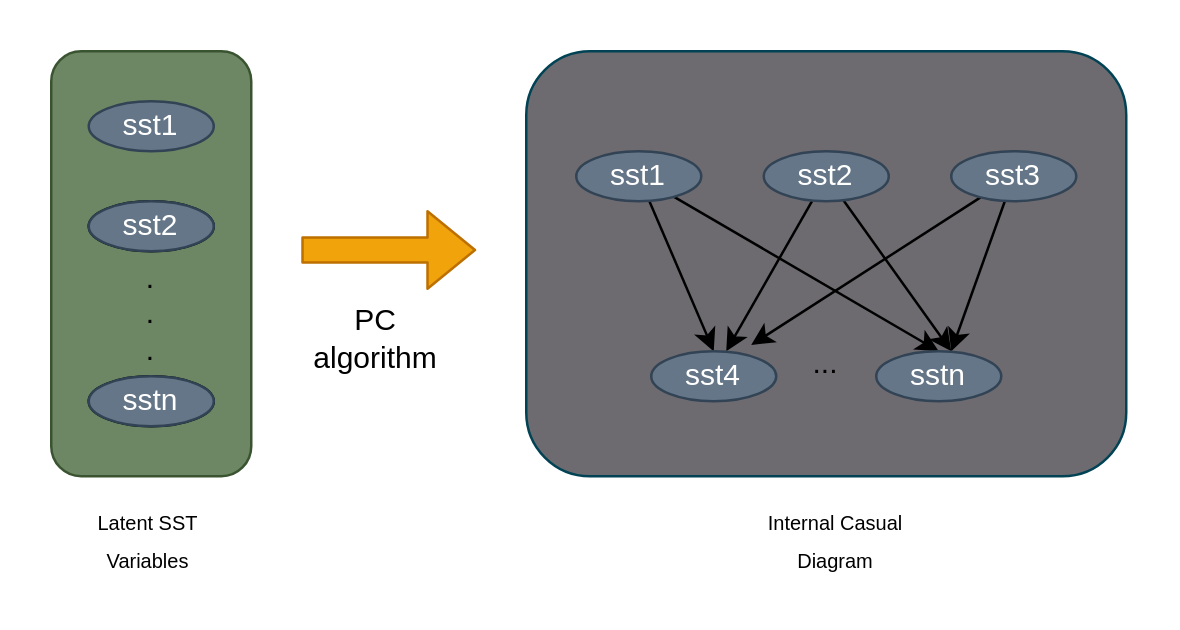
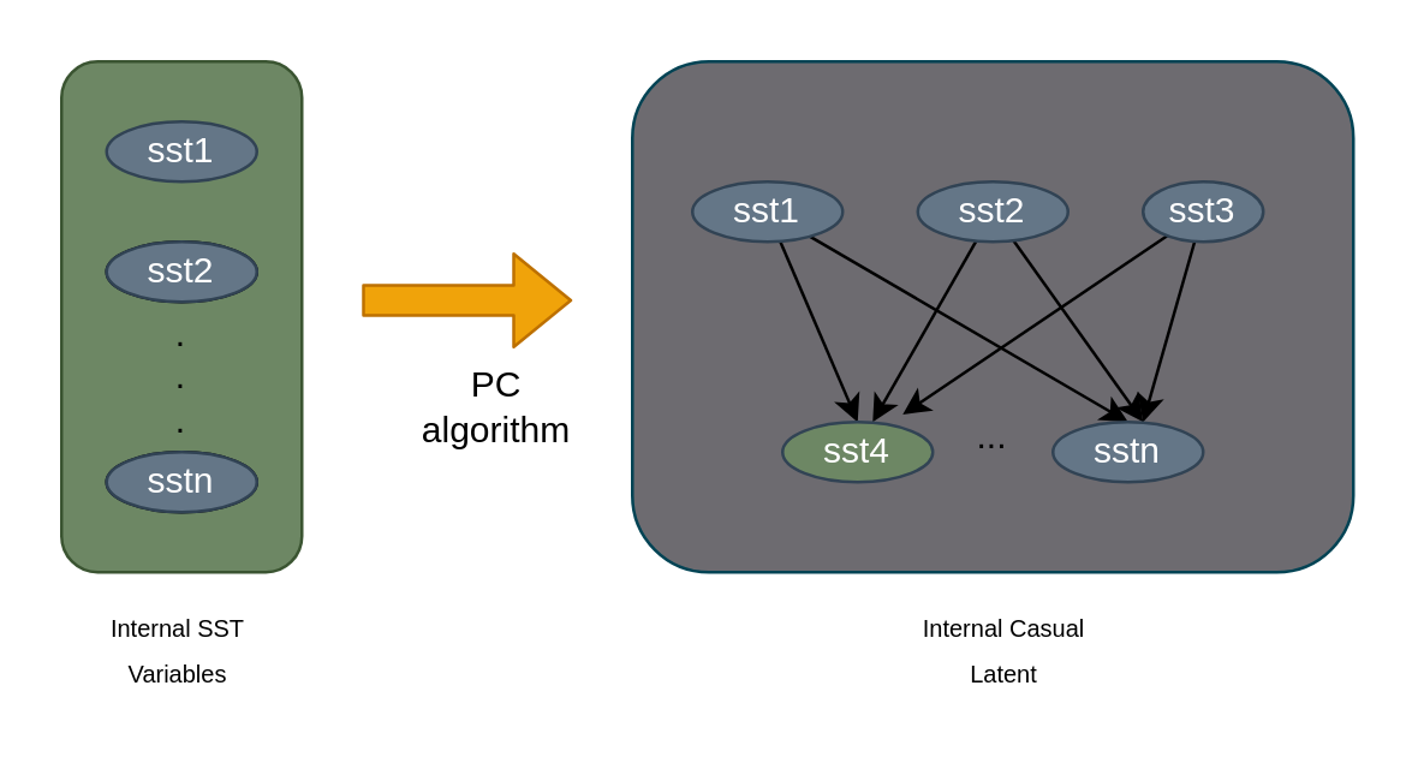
  <mxCell id="0" />
  <mxCell id="1" parent="0" />
  <mxCell id="2" value="" style="rounded=1;whiteSpace=wrap;html=1;fillColor=#6d8764;fontColor=#ffffff;strokeColor=#3A5431;" parent="1" vertex="1"><mxGeometry x="20" y="20" width="80" height="170" as="geometry" /></mxCell>
  <mxCell id="3" value="" style="shape=flexArrow;endArrow=classic;html=1;fillColor=#f0a30a;strokeColor=#BD7000;" parent="1" edge="1"><mxGeometry width="50" height="50" relative="1" as="geometry"><mxPoint x="120" y="99.5" as="sourcePoint" /><mxPoint x="190" y="99.5" as="targetPoint" /></mxGeometry></mxCell>
- <mxCell id="4" value="PC algorithm" style="text;html=1;strokeColor=none;fillColor=none;align=center;verticalAlign=middle;whiteSpace=wrap;rounded=0;" parent="1" vertex="1"><mxGeometry x="120" y="120" width="60" height="30" as="geometry" /></mxCell>
- <mxCell id="5" value="&lt;font style=&quot;font-size: 8px;&quot;&gt;Latent SST Variables&lt;/font&gt;" style="text;html=1;strokeColor=none;fillColor=none;align=center;verticalAlign=middle;whiteSpace=wrap;rounded=0;" parent="1" vertex="1"><mxGeometry x="35" y="200" width="47.5" height="30" as="geometry" /></mxCell>
+ <mxCell id="4" value="PC algorithm" style="text;html=1;strokeColor=none;fillColor=none;align=center;verticalAlign=middle;whiteSpace=wrap;rounded=0;" parent="1" vertex="1"><mxGeometry x="135" y="120" width="60" height="30" as="geometry" /></mxCell>
+ <mxCell id="5" value="&lt;font style=&quot;font-size: 8px;&quot;&gt;Internal SST Variables&lt;/font&gt;" style="text;html=1;strokeColor=none;fillColor=none;align=center;verticalAlign=middle;whiteSpace=wrap;rounded=0;" parent="1" vertex="1"><mxGeometry x="35" y="200" width="47.5" height="30" as="geometry" /></mxCell>
  <mxCell id="6" value="" style="rounded=1;whiteSpace=wrap;html=1;fillColor=#6D6B70;fontColor=#ffffff;strokeColor=#014354;" parent="1" vertex="1"><mxGeometry x="210" y="20" width="240" height="170" as="geometry" /></mxCell>
  <mxCell id="7" style="edgeStyle=none;html=1;entryX=0.5;entryY=0;entryDx=0;entryDy=0;" parent="1" source="9" target="17" edge="1"><mxGeometry relative="1" as="geometry" /></mxCell>
  <mxCell id="8" style="edgeStyle=none;html=1;entryX=0.5;entryY=0;entryDx=0;entryDy=0;" parent="1" source="9" target="18" edge="1"><mxGeometry relative="1" as="geometry" /></mxCell>
  <mxCell id="9" value="sst1" style="ellipse;whiteSpace=wrap;html=1;fillColor=#647687;fontColor=#ffffff;strokeColor=#314354;" parent="1" vertex="1"><mxGeometry x="230" y="60" width="50" height="20" as="geometry" /></mxCell>
  <mxCell id="10" style="edgeStyle=none;html=1;" parent="1" source="12" edge="1"><mxGeometry relative="1" as="geometry"><mxPoint x="290" y="140" as="targetPoint" /></mxGeometry></mxCell>
  <mxCell id="11" style="edgeStyle=none;html=1;" parent="1" source="12" edge="1"><mxGeometry relative="1" as="geometry"><mxPoint x="380" y="140" as="targetPoint" /></mxGeometry></mxCell>
  <mxCell id="12" value="sst2" style="ellipse;whiteSpace=wrap;html=1;fillColor=#647687;fontColor=#ffffff;strokeColor=#314354;" parent="1" vertex="1"><mxGeometry x="305" y="60" width="50" height="20" as="geometry" /></mxCell>
  <mxCell id="13" style="edgeStyle=none;html=1;entryX=0;entryY=0.25;entryDx=0;entryDy=0;" parent="1" source="15" target="16" edge="1"><mxGeometry relative="1" as="geometry" /></mxCell>
  <mxCell id="14" style="edgeStyle=none;html=1;" parent="1" source="15" edge="1"><mxGeometry relative="1" as="geometry"><mxPoint x="380" y="140" as="targetPoint" /></mxGeometry></mxCell>
- <mxCell id="15" value="sst3" style="ellipse;whiteSpace=wrap;html=1;fillColor=#647687;fontColor=#ffffff;strokeColor=#314354;" parent="1" vertex="1"><mxGeometry x="380" y="60" width="50" height="20" as="geometry" /></mxCell>
+ <mxCell id="15" value="sst3" style="ellipse;whiteSpace=wrap;html=1;fillColor=#647687;fontColor=#ffffff;strokeColor=#314354;" parent="1" vertex="1"><mxGeometry x="380" y="60" width="40" height="20" as="geometry" /></mxCell>
  <mxCell id="16" value="..." style="text;html=1;strokeColor=none;fillColor=none;align=center;verticalAlign=middle;whiteSpace=wrap;rounded=0;" parent="1" vertex="1"><mxGeometry x="300" y="130" width="60" height="30" as="geometry" /></mxCell>
- <mxCell id="17" value="sst4" style="ellipse;whiteSpace=wrap;html=1;fillColor=#647687;fontColor=#ffffff;strokeColor=#314354;" parent="1" vertex="1"><mxGeometry x="260" y="140" width="50" height="20" as="geometry" /></mxCell>
+ <mxCell id="17" value="sst4" style="ellipse;whiteSpace=wrap;html=1;fillColor=#6d8764;fontColor=#ffffff;strokeColor=#314354;" parent="1" vertex="1"><mxGeometry x="260" y="140" width="50" height="20" as="geometry" /></mxCell>
  <mxCell id="18" value="sstn" style="ellipse;whiteSpace=wrap;html=1;fillColor=#647687;fontColor=#ffffff;strokeColor=#314354;" parent="1" vertex="1"><mxGeometry x="350" y="140" width="50" height="20" as="geometry" /></mxCell>
- <mxCell id="19" value="&lt;font style=&quot;font-size: 8px;&quot;&gt;Internal Casual Diagram&lt;/font&gt;" style="text;html=1;strokeColor=none;fillColor=none;align=center;verticalAlign=middle;whiteSpace=wrap;rounded=0;" parent="1" vertex="1"><mxGeometry x="300" y="200" width="67.5" height="30" as="geometry" /></mxCell>
+ <mxCell id="19" value="&lt;font style=&quot;font-size: 8px;&quot;&gt;Internal Casual Latent&lt;/font&gt;" style="text;html=1;strokeColor=none;fillColor=none;align=center;verticalAlign=middle;whiteSpace=wrap;rounded=0;" parent="1" vertex="1"><mxGeometry x="300" y="200" width="67.5" height="30" as="geometry" /></mxCell>
  <mxCell id="20" value="sst1" style="ellipse;whiteSpace=wrap;html=1;fillColor=#647687;fontColor=#ffffff;strokeColor=#314354;" parent="1" vertex="1"><mxGeometry x="35" y="40" width="50" height="20" as="geometry" /></mxCell>
  <mxCell id="21" value="sst1" style="ellipse;whiteSpace=wrap;html=1;" parent="1" vertex="1"><mxGeometry x="35" y="80" width="50" height="20" as="geometry" /></mxCell>
  <mxCell id="22" value=".&lt;br&gt;.&lt;br&gt;." style="text;html=1;strokeColor=none;fillColor=none;align=center;verticalAlign=middle;whiteSpace=wrap;rounded=0;" parent="1" vertex="1"><mxGeometry x="50" y="110" width="20" height="30" as="geometry" /></mxCell>
  <mxCell id="23" value="sst1" style="ellipse;whiteSpace=wrap;html=1;" parent="1" vertex="1"><mxGeometry x="35" y="150" width="50" height="20" as="geometry" /></mxCell>
  <mxCell id="24" value="sst2" style="ellipse;whiteSpace=wrap;html=1;fillColor=#647687;fontColor=#ffffff;strokeColor=#314354;" parent="1" vertex="1"><mxGeometry x="35" y="80" width="50" height="20" as="geometry" /></mxCell>
  <mxCell id="25" value="sstn" style="ellipse;whiteSpace=wrap;html=1;fillColor=#647687;fontColor=#ffffff;strokeColor=#314354;" parent="1" vertex="1"><mxGeometry x="35" y="150" width="50" height="20" as="geometry" /></mxCell>
